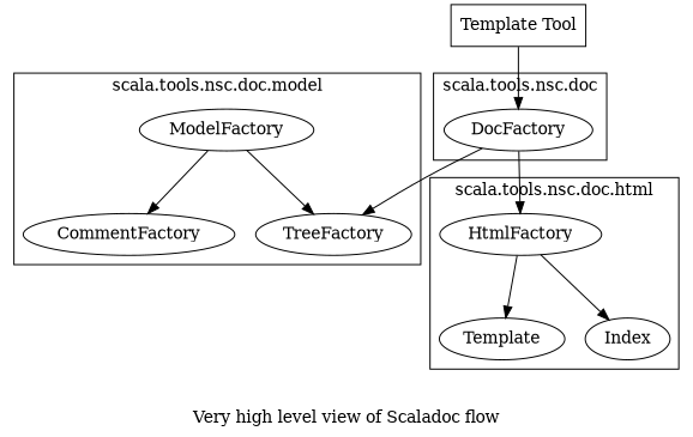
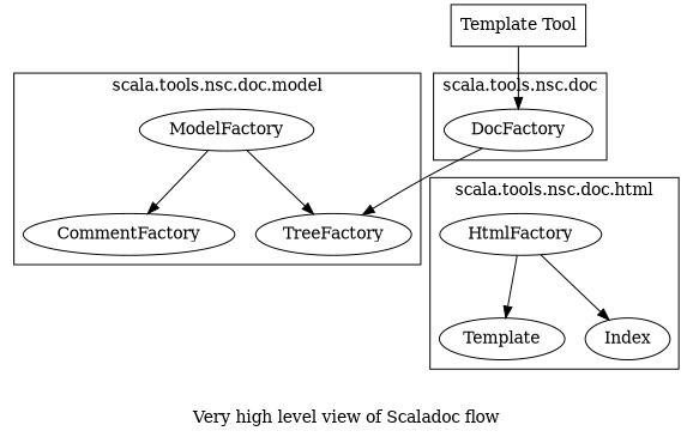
  digraph {
    clusterrank=local
    label="Very high level view of Scaladoc flow"
    rankdir=TB
    ranksep=.75
    node [shape=ellipse]
    DocFactory
    ModelFactory
    CommentFactory
    TreeFactory
    HtmlFactory
    Template
    Index
    n8 [label="Template Tool" shape=box]
    subgraph cluster_1 {
      label="scala.tools.nsc.doc"
      DocFactory
    }
    subgraph cluster_2 {
      label="scala.tools.nsc.doc.model"
      ModelFactory
      CommentFactory
      TreeFactory
    }
    subgraph cluster_3 {
      label="scala.tools.nsc.doc.html"
      HtmlFactory
      Template
      Index
    }
    DocFactory -> TreeFactory
-   DocFactory -> HtmlFactory
    ModelFactory -> CommentFactory
    ModelFactory -> TreeFactory
    HtmlFactory -> Template
    HtmlFactory -> Index
    n8 -> DocFactory
  }
